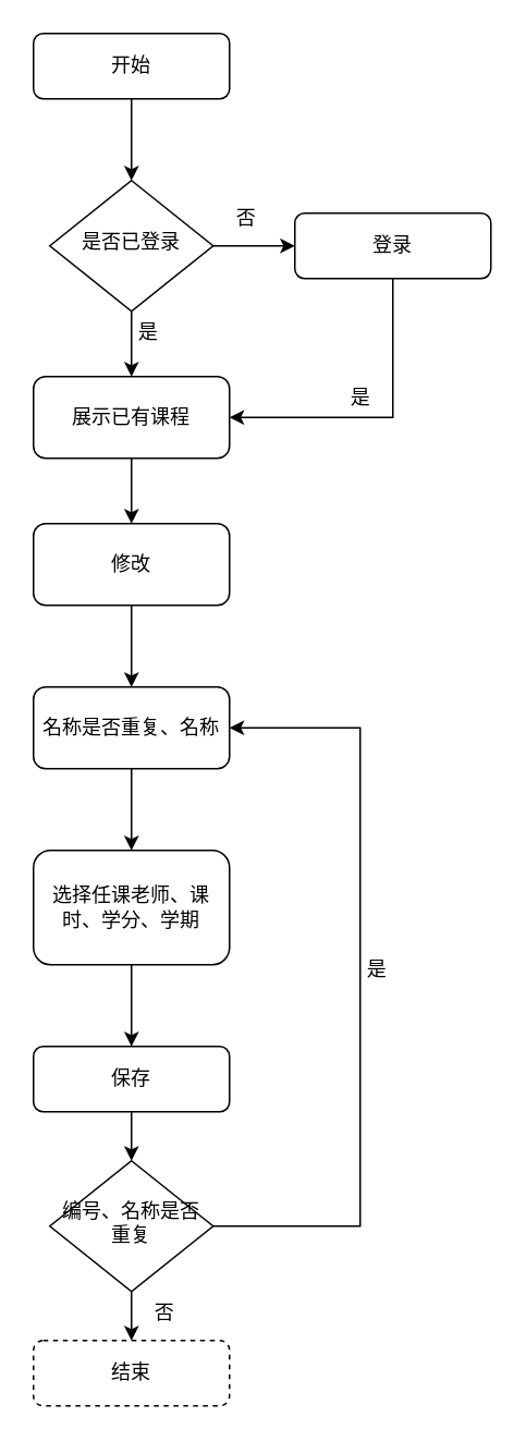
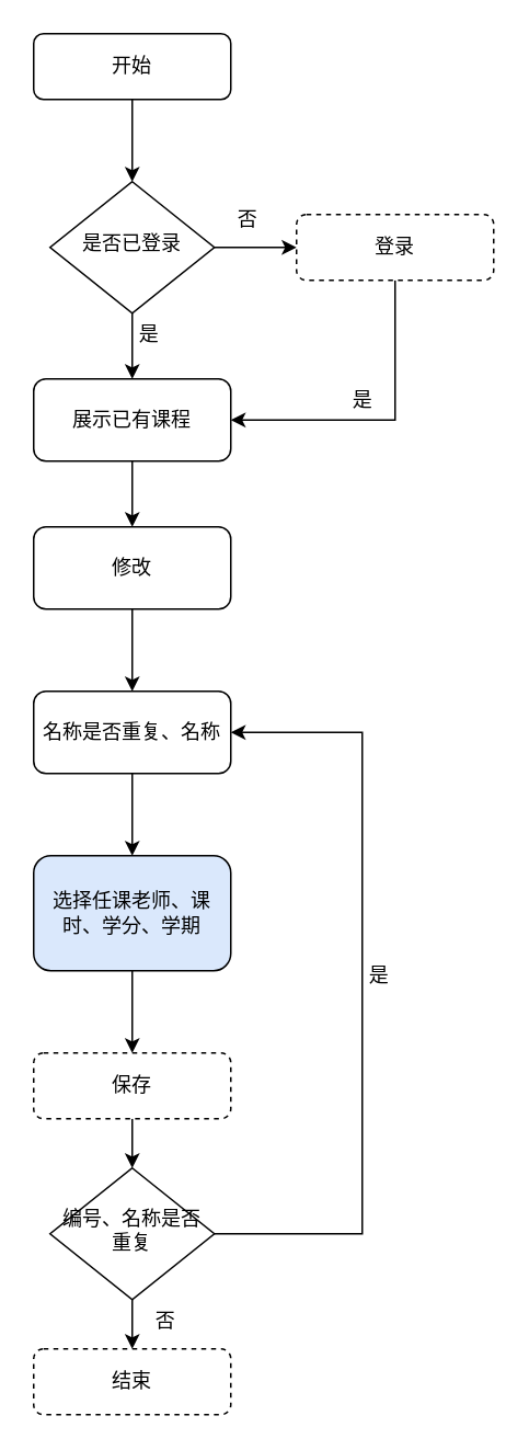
  <mxCell id="0" />
  <mxCell id="1" parent="0" />
  <mxCell id="2" value="" style="edgeStyle=orthogonalEdgeStyle;rounded=0;orthogonalLoop=1;jettySize=auto;html=1;" parent="1" source="3" target="6" edge="1"><mxGeometry relative="1" as="geometry" /></mxCell>
  <mxCell id="3" value="开始" style="rounded=1;whiteSpace=wrap;html=1;fontSize=12;glass=0;strokeWidth=1;shadow=0;" parent="1" vertex="1"><mxGeometry x="20" y="20" width="120" height="40" as="geometry" /></mxCell>
  <mxCell id="4" value="" style="edgeStyle=orthogonalEdgeStyle;rounded=0;orthogonalLoop=1;jettySize=auto;html=1;" parent="1" source="6" target="14" edge="1"><mxGeometry relative="1" as="geometry" /></mxCell>
  <mxCell id="5" value="" style="edgeStyle=orthogonalEdgeStyle;rounded=0;orthogonalLoop=1;jettySize=auto;html=1;" parent="1" source="6" target="8" edge="1"><mxGeometry relative="1" as="geometry" /></mxCell>
  <mxCell id="6" value="是否已登录" style="rhombus;whiteSpace=wrap;html=1;shadow=0;fontFamily=Helvetica;fontSize=12;align=center;strokeWidth=1;spacing=6;spacingTop=-4;" parent="1" vertex="1"><mxGeometry x="30" y="110" width="100" height="80" as="geometry" /></mxCell>
  <mxCell id="7" value="" style="edgeStyle=orthogonalEdgeStyle;rounded=0;orthogonalLoop=1;jettySize=auto;html=1;entryX=1;entryY=0.5;entryDx=0;entryDy=0;" parent="1" source="8" target="14" edge="1"><mxGeometry relative="1" as="geometry"><mxPoint x="240" y="250" as="targetPoint" /><Array as="points"><mxPoint x="240" y="255" /></Array></mxGeometry></mxCell>
- <mxCell id="8" value="登录" style="rounded=1;whiteSpace=wrap;html=1;fontSize=12;glass=0;strokeWidth=1;shadow=0;" parent="1" vertex="1"><mxGeometry x="180" y="130" width="120" height="40" as="geometry" /></mxCell>
+ <mxCell id="8" value="登录" style="rounded=1;whiteSpace=wrap;html=1;fontSize=12;glass=0;strokeWidth=1;shadow=0;dashed=1;" parent="1" vertex="1"><mxGeometry x="180" y="130" width="120" height="40" as="geometry" /></mxCell>
  <mxCell id="9" value="" style="edgeStyle=orthogonalEdgeStyle;rounded=0;orthogonalLoop=1;jettySize=auto;html=1;exitX=0.5;exitY=1;exitDx=0;exitDy=0;" parent="1" source="15" edge="1"><mxGeometry relative="1" as="geometry"><mxPoint x="80" y="310" as="sourcePoint" /><mxPoint x="80" y="420" as="targetPoint" /></mxGeometry></mxCell>
  <mxCell id="10" value="结束" style="rounded=1;whiteSpace=wrap;html=1;fontSize=12;glass=0;strokeWidth=1;shadow=0;dashed=1;" parent="1" vertex="1"><mxGeometry x="20" y="820" width="120" height="40" as="geometry" /></mxCell>
  <mxCell id="11" value="" style="edgeStyle=orthogonalEdgeStyle;rounded=0;orthogonalLoop=1;jettySize=auto;html=1;" edge="1" parent="1" source="12" target="22"><mxGeometry relative="1" as="geometry" /></mxCell>
- <mxCell id="12" value="选择任课老师、课时、学分、学期" style="rounded=1;whiteSpace=wrap;html=1;fontSize=12;glass=0;strokeWidth=1;shadow=0;" parent="1" vertex="1"><mxGeometry x="20" y="520" width="120" height="70" as="geometry" /></mxCell>
+ <mxCell id="12" value="选择任课老师、课时、学分、学期" style="rounded=1;whiteSpace=wrap;html=1;fontSize=12;glass=0;strokeWidth=1;shadow=0;fillColor=#dae8fc;" parent="1" vertex="1"><mxGeometry x="20" y="520" width="120" height="70" as="geometry" /></mxCell>
  <mxCell id="13" value="" style="edgeStyle=orthogonalEdgeStyle;rounded=0;orthogonalLoop=1;jettySize=auto;html=1;" parent="1" source="14" target="15" edge="1"><mxGeometry relative="1" as="geometry" /></mxCell>
  <mxCell id="14" value="展示已有课程" style="rounded=1;whiteSpace=wrap;html=1;fontSize=12;glass=0;strokeWidth=1;shadow=0;" parent="1" vertex="1"><mxGeometry x="20" y="230" width="120" height="50" as="geometry" /></mxCell>
  <mxCell id="15" value="修改" style="rounded=1;whiteSpace=wrap;html=1;fontSize=12;glass=0;strokeWidth=1;shadow=0;" parent="1" vertex="1"><mxGeometry x="20" y="320" width="120" height="50" as="geometry" /></mxCell>
  <mxCell id="16" value="" style="edgeStyle=orthogonalEdgeStyle;rounded=0;orthogonalLoop=1;jettySize=auto;html=1;" parent="1" source="17" target="12" edge="1"><mxGeometry relative="1" as="geometry" /></mxCell>
  <mxCell id="17" value="名称是否重复、名称" style="rounded=1;whiteSpace=wrap;html=1;fontSize=12;glass=0;strokeWidth=1;shadow=0;" parent="1" vertex="1"><mxGeometry x="20" y="420" width="120" height="50" as="geometry" /></mxCell>
  <mxCell id="18" value="是" style="text;html=1;align=center;verticalAlign=middle;resizable=0;points=[];autosize=1;strokeColor=none;fillColor=none;" parent="1" vertex="1"><mxGeometry x="70" y="188" width="40" height="30" as="geometry" /></mxCell>
  <mxCell id="19" value="否" style="text;html=1;align=center;verticalAlign=middle;resizable=0;points=[];autosize=1;strokeColor=none;fillColor=none;" parent="1" vertex="1"><mxGeometry x="130" y="118" width="40" height="30" as="geometry" /></mxCell>
  <mxCell id="20" value="是" style="text;html=1;align=center;verticalAlign=middle;resizable=0;points=[];autosize=1;strokeColor=none;fillColor=none;" parent="1" vertex="1"><mxGeometry x="200" y="228" width="40" height="30" as="geometry" /></mxCell>
  <mxCell id="21" value="" style="edgeStyle=orthogonalEdgeStyle;rounded=0;orthogonalLoop=1;jettySize=auto;html=1;" edge="1" parent="1" source="22" target="25"><mxGeometry relative="1" as="geometry" /></mxCell>
- <mxCell id="22" value="保存" style="rounded=1;whiteSpace=wrap;html=1;fontSize=12;glass=0;strokeWidth=1;shadow=0;" vertex="1" parent="1"><mxGeometry x="20" y="640" width="120" height="40" as="geometry" /></mxCell>
+ <mxCell id="22" value="保存" style="rounded=1;whiteSpace=wrap;html=1;fontSize=12;glass=0;strokeWidth=1;shadow=0;dashed=1;" vertex="1" parent="1"><mxGeometry x="20" y="640" width="120" height="40" as="geometry" /></mxCell>
  <mxCell id="23" value="" style="edgeStyle=orthogonalEdgeStyle;rounded=0;orthogonalLoop=1;jettySize=auto;html=1;" edge="1" parent="1" source="25" target="10"><mxGeometry relative="1" as="geometry" /></mxCell>
  <mxCell id="24" value="" style="edgeStyle=orthogonalEdgeStyle;rounded=0;orthogonalLoop=1;jettySize=auto;html=1;entryX=1;entryY=0.5;entryDx=0;entryDy=0;" edge="1" parent="1" source="25" target="17"><mxGeometry relative="1" as="geometry"><mxPoint x="200" y="750" as="targetPoint" /><Array as="points"><mxPoint x="220" y="750" /><mxPoint x="220" y="445" /></Array></mxGeometry></mxCell>
  <mxCell id="25" value="编号、名称是否重复" style="rhombus;whiteSpace=wrap;html=1;shadow=0;fontFamily=Helvetica;fontSize=12;align=center;strokeWidth=1;spacing=6;spacingTop=-4;" vertex="1" parent="1"><mxGeometry x="30" y="710" width="100" height="80" as="geometry" /></mxCell>
  <mxCell id="26" value="否" style="text;html=1;align=center;verticalAlign=middle;resizable=0;points=[];autosize=1;strokeColor=none;fillColor=none;" vertex="1" parent="1"><mxGeometry x="80" y="788" width="40" height="30" as="geometry" /></mxCell>
  <mxCell id="27" value="是" style="text;html=1;align=center;verticalAlign=middle;resizable=0;points=[];autosize=1;strokeColor=none;fillColor=none;" vertex="1" parent="1"><mxGeometry x="210" y="578" width="40" height="30" as="geometry" /></mxCell>
